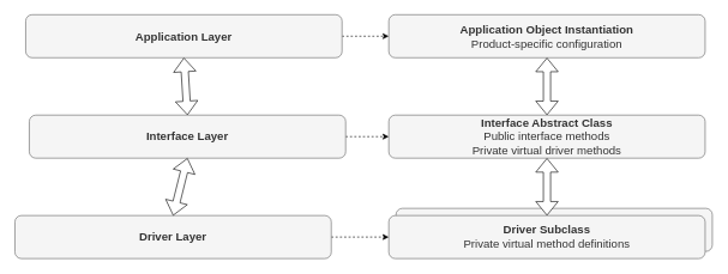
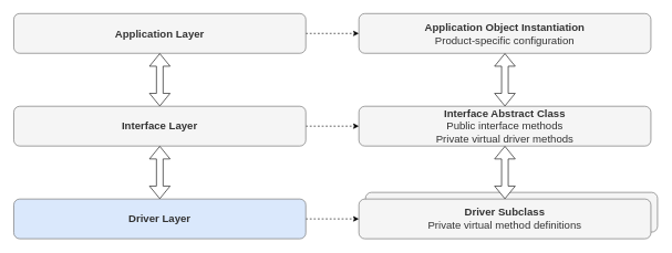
  <mxCell id="0" />
  <mxCell id="1" parent="0" />
  <mxCell id="2" value="Driver Subclass&lt;br&gt;&lt;span style=&quot;font-weight: normal&quot;&gt;Private virtual method definitions&lt;/span&gt;" style="rounded=1;whiteSpace=wrap;html=1;fontStyle=1;fontSize=16;fillColor=#f5f5f5;strokeColor=#666666;fontColor=#333333;" vertex="1" parent="1"><mxGeometry x="550" y="290" width="440" height="60" as="geometry" /></mxCell>
  <mxCell id="3" style="edgeStyle=orthogonalEdgeStyle;rounded=0;orthogonalLoop=1;jettySize=auto;html=1;exitX=1;exitY=0.5;exitDx=0;exitDy=0;entryX=0;entryY=0.5;entryDx=0;entryDy=0;startArrow=none;startFill=0;endArrow=classic;endFill=1;fillColor=#ffffff;fontSize=14;dashed=1;" edge="1" parent="1" source="4" target="11"><mxGeometry relative="1" as="geometry" /></mxCell>
- <mxCell id="4" value="Application Layer" style="rounded=1;whiteSpace=wrap;html=1;fontStyle=1;fontSize=16;fillColor=#f5f5f5;strokeColor=#666666;fontColor=#333333;" vertex="1" parent="1"><mxGeometry x="35" y="20" width="440" height="60" as="geometry" /></mxCell>
+ <mxCell id="4" value="Application Layer" style="rounded=1;whiteSpace=wrap;html=1;fontStyle=1;fontSize=16;fillColor=#f5f5f5;strokeColor=#666666;fontColor=#333333;" vertex="1" parent="1"><mxGeometry x="20" y="20" width="440" height="60" as="geometry" /></mxCell>
  <mxCell id="5" style="edgeStyle=orthogonalEdgeStyle;rounded=0;orthogonalLoop=1;jettySize=auto;html=1;exitX=1;exitY=0.5;exitDx=0;exitDy=0;entryX=0;entryY=0.5;entryDx=0;entryDy=0;dashed=1;startArrow=none;startFill=0;endArrow=classic;endFill=1;fillColor=#ffffff;fontSize=14;" edge="1" parent="1" source="6" target="12"><mxGeometry relative="1" as="geometry" /></mxCell>
- <mxCell id="6" value="Interface Layer" style="rounded=1;whiteSpace=wrap;html=1;fontStyle=1;fontSize=16;fillColor=#f5f5f5;strokeColor=#666666;fontColor=#333333;" vertex="1" parent="1"><mxGeometry x="40" y="160" width="440" height="60" as="geometry" /></mxCell>
+ <mxCell id="6" value="Interface Layer" style="rounded=1;whiteSpace=wrap;html=1;fontStyle=1;fontSize=16;fillColor=#f5f5f5;strokeColor=#666666;fontColor=#333333;" vertex="1" parent="1"><mxGeometry x="20" y="160" width="440" height="60" as="geometry" /></mxCell>
  <mxCell id="7" style="edgeStyle=orthogonalEdgeStyle;rounded=0;orthogonalLoop=1;jettySize=auto;html=1;exitX=1;exitY=0.5;exitDx=0;exitDy=0;entryX=0;entryY=0.5;entryDx=0;entryDy=0;dashed=1;startArrow=none;startFill=0;endArrow=classic;endFill=1;fillColor=#ffffff;fontSize=14;" edge="1" parent="1" source="8" target="13"><mxGeometry relative="1" as="geometry" /></mxCell>
- <mxCell id="8" value="Driver Layer" style="rounded=1;whiteSpace=wrap;html=1;fontStyle=1;fontSize=16;fillColor=#f5f5f5;strokeColor=#666666;fontColor=#333333;" vertex="1" parent="1"><mxGeometry x="20" y="300" width="440" height="60" as="geometry" /></mxCell>
+ <mxCell id="8" value="Driver Layer" style="rounded=1;whiteSpace=wrap;html=1;fontStyle=1;fontSize=16;fillColor=#dae8fc;strokeColor=#666666;fontColor=#333333;" vertex="1" parent="1"><mxGeometry x="20" y="300" width="440" height="60" as="geometry" /></mxCell>
  <mxCell id="9" value="" style="shape=flexArrow;endArrow=classic;startArrow=classic;html=1;fontSize=16;entryX=0.5;entryY=1;entryDx=0;entryDy=0;exitX=0.5;exitY=0;exitDx=0;exitDy=0;fillColor=#ffffff;" edge="1" parent="1" source="6" target="4"><mxGeometry width="50" height="50" relative="1" as="geometry"><mxPoint x="55" y="310" as="sourcePoint" /><mxPoint x="105" y="260" as="targetPoint" /></mxGeometry></mxCell>
  <mxCell id="10" value="" style="shape=flexArrow;endArrow=classic;startArrow=classic;html=1;fontSize=16;entryX=0.5;entryY=1;entryDx=0;entryDy=0;exitX=0.5;exitY=0;exitDx=0;exitDy=0;fillColor=#ffffff;" edge="1" parent="1" source="8" target="6"><mxGeometry width="50" height="50" relative="1" as="geometry"><mxPoint x="185" y="170" as="sourcePoint" /><mxPoint x="185" y="90" as="targetPoint" /></mxGeometry></mxCell>
  <mxCell id="11" value="Application Object Instantiation&lt;br&gt;&lt;span style=&quot;font-weight: normal&quot;&gt;Product-specific configuration&lt;/span&gt;" style="rounded=1;whiteSpace=wrap;html=1;fontStyle=1;fontSize=16;fillColor=#f5f5f5;strokeColor=#666666;fontColor=#333333;" vertex="1" parent="1"><mxGeometry x="540" y="20" width="440" height="60" as="geometry" /></mxCell>
  <mxCell id="12" value="Interface Abstract Class&lt;br&gt;&lt;span style=&quot;font-weight: normal&quot;&gt;Public interface methods&lt;br&gt;Private virtual driver methods&lt;/span&gt;" style="rounded=1;whiteSpace=wrap;html=1;fontStyle=1;fontSize=16;fillColor=#f5f5f5;strokeColor=#666666;fontColor=#333333;" vertex="1" parent="1"><mxGeometry x="540" y="160" width="440" height="60" as="geometry" /></mxCell>
  <mxCell id="13" value="Driver Subclass&lt;br&gt;&lt;span style=&quot;font-weight: normal&quot;&gt;Private virtual method definitions&lt;/span&gt;" style="rounded=1;whiteSpace=wrap;html=1;fontStyle=1;fontSize=16;fillColor=#f5f5f5;strokeColor=#666666;fontColor=#333333;" vertex="1" parent="1"><mxGeometry x="540" y="300" width="440" height="60" as="geometry" /></mxCell>
  <mxCell id="14" value="" style="shape=flexArrow;endArrow=classic;startArrow=classic;html=1;fontSize=16;entryX=0.5;entryY=1;entryDx=0;entryDy=0;exitX=0.5;exitY=0;exitDx=0;exitDy=0;fillColor=#ffffff;" edge="1" parent="1" source="12" target="11"><mxGeometry width="50" height="50" relative="1" as="geometry"><mxPoint x="705" y="310" as="sourcePoint" /><mxPoint x="755" y="260" as="targetPoint" /></mxGeometry></mxCell>
  <mxCell id="15" value="" style="shape=flexArrow;endArrow=classic;startArrow=classic;html=1;fontSize=16;entryX=0.5;entryY=1;entryDx=0;entryDy=0;exitX=0.5;exitY=0;exitDx=0;exitDy=0;fillColor=#ffffff;" edge="1" parent="1" source="13" target="12"><mxGeometry width="50" height="50" relative="1" as="geometry"><mxPoint x="835" y="170" as="sourcePoint" /><mxPoint x="835" y="90" as="targetPoint" /></mxGeometry></mxCell>
